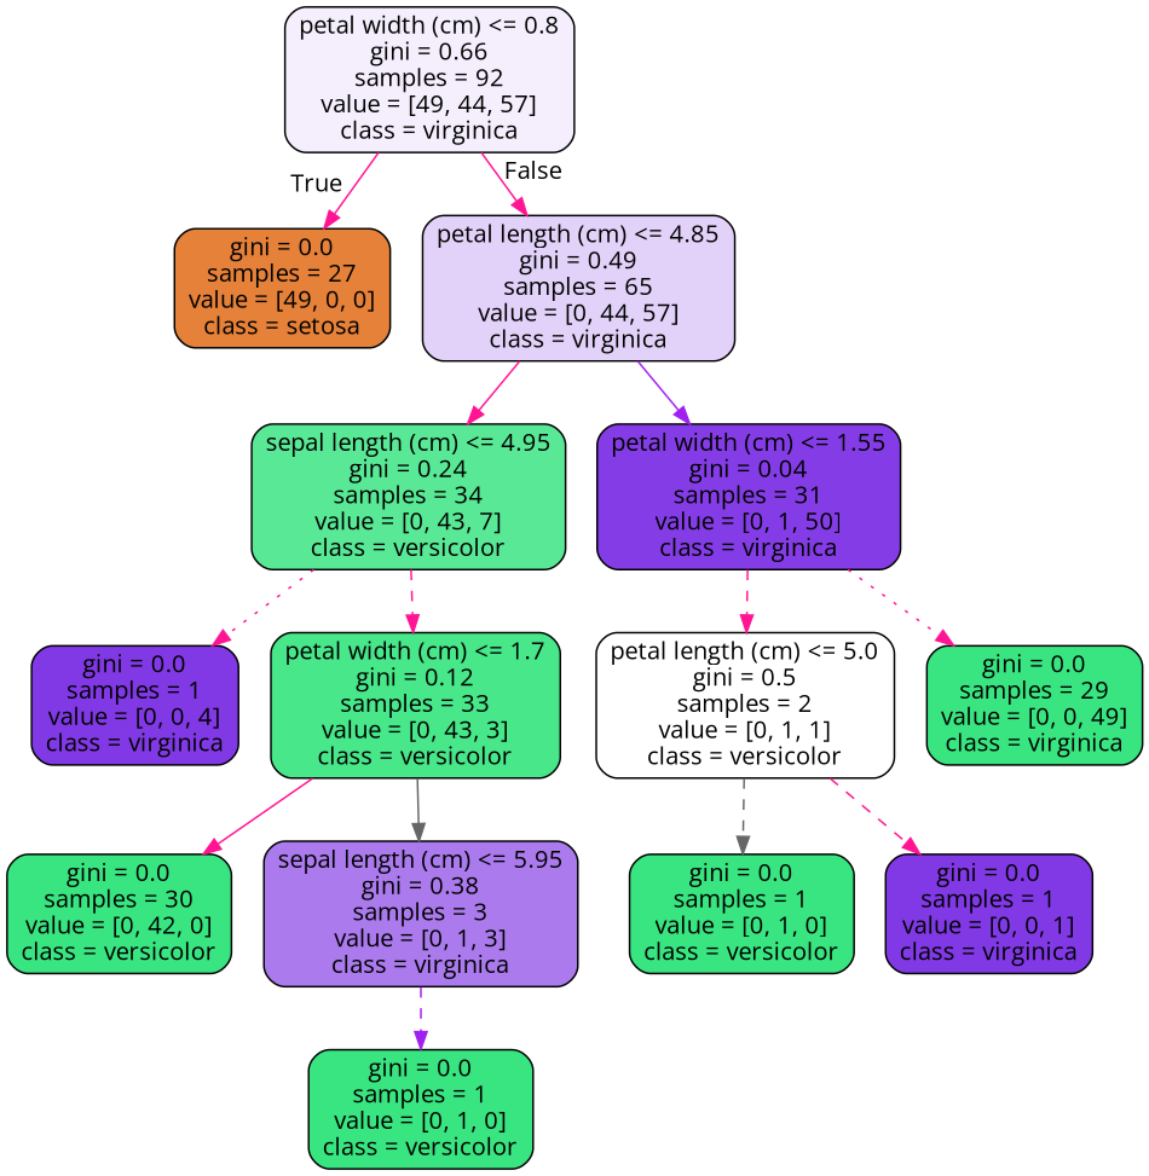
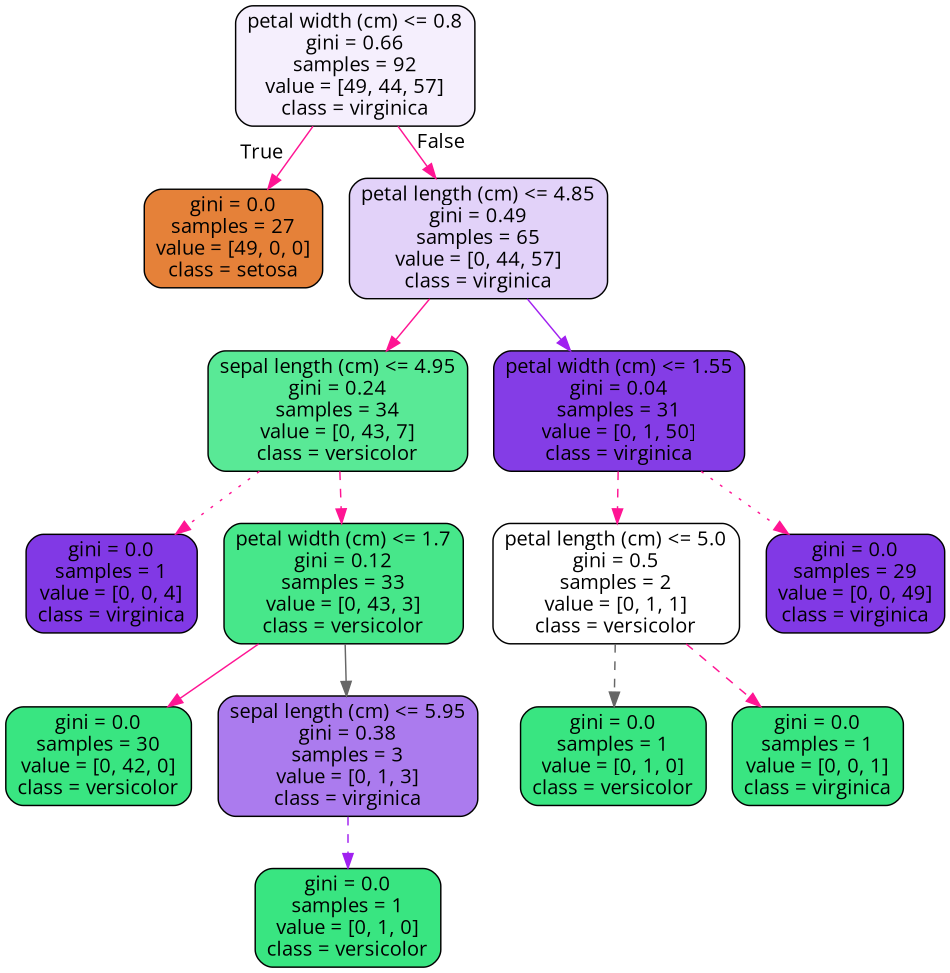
  digraph {
    fontname="Open Sans"
    node [color=black fillcolor="#8139e5" fontname="Open Sans" shape=box style="filled, rounded"]
    edge [color=deeppink fontname="Open Sans" style=solid]
    n1 [fillcolor="#f5effd" label="petal width (cm) <= 0.8\ngini = 0.66\nsamples = 92\nvalue = [49, 44, 57]\nclass = virginica"]
    n2 [fillcolor="#e58139" label="gini = 0.0\nsamples = 27\nvalue = [49, 0, 0]\nclass = setosa"]
    n3 [fillcolor="#e2d2f9" label="petal length (cm) <= 4.85\ngini = 0.49\nsamples = 65\nvalue = [0, 44, 57]\nclass = virginica"]
    n4 [fillcolor="#59e996" label="sepal length (cm) <= 4.95\ngini = 0.24\nsamples = 34\nvalue = [0, 43, 7]\nclass = versicolor"]
    n5 [fillcolor="#843de6" label="petal width (cm) <= 1.55\ngini = 0.04\nsamples = 31\nvalue = [0, 1, 50]\nclass = virginica"]
    n6 [label="gini = 0.0\nsamples = 1\nvalue = [0, 0, 4]\nclass = virginica"]
    n7 [fillcolor="#47e78a" label="petal width (cm) <= 1.7\ngini = 0.12\nsamples = 33\nvalue = [0, 43, 3]\nclass = versicolor"]
    n8 [fillcolor="#ffffff" label="petal length (cm) <= 5.0\ngini = 0.5\nsamples = 2\nvalue = [0, 1, 1]\nclass = versicolor"]
-   n9 [fillcolor="#39e581" label="gini = 0.0\nsamples = 29\nvalue = [0, 0, 49]\nclass = virginica"]
+   n9 [label="gini = 0.0\nsamples = 29\nvalue = [0, 0, 49]\nclass = virginica"]
    n10 [fillcolor="#39e581" label="gini = 0.0\nsamples = 30\nvalue = [0, 42, 0]\nclass = versicolor"]
    n11 [fillcolor="#ab7bee" label="sepal length (cm) <= 5.95\ngini = 0.38\nsamples = 3\nvalue = [0, 1, 3]\nclass = virginica"]
    n12 [fillcolor="#39e581" label="gini = 0.0\nsamples = 1\nvalue = [0, 1, 0]\nclass = versicolor"]
    n13 [fillcolor="#39e581" label="gini = 0.0\nsamples = 1\nvalue = [0, 1, 0]\nclass = versicolor"]
-   n14 [label="gini = 0.0\nsamples = 1\nvalue = [0, 0, 1]\nclass = virginica"]
+   n14 [fillcolor="#39e581" label="gini = 0.0\nsamples = 1\nvalue = [0, 0, 1]\nclass = virginica"]
    n1 -> n2 [headlabel=True labelangle=45 labeldistance=2.5]
    n1 -> n3 [headlabel=False labelangle=-45 labeldistance=2.5]
    n3 -> n4
    n3 -> n5 [color=purple]
    n4 -> n6 [style=dotted]
    n4 -> n7 [style=dashed]
    n5 -> n8 [style=dashed]
    n5 -> n9 [style=dotted]
    n7 -> n10
    n7 -> n11 [color=gray40]
    n8 -> n13 [color=gray40 style=dashed]
    n8 -> n14 [style=dashed]
    n11 -> n12 [color=purple style=dashed]
  }
